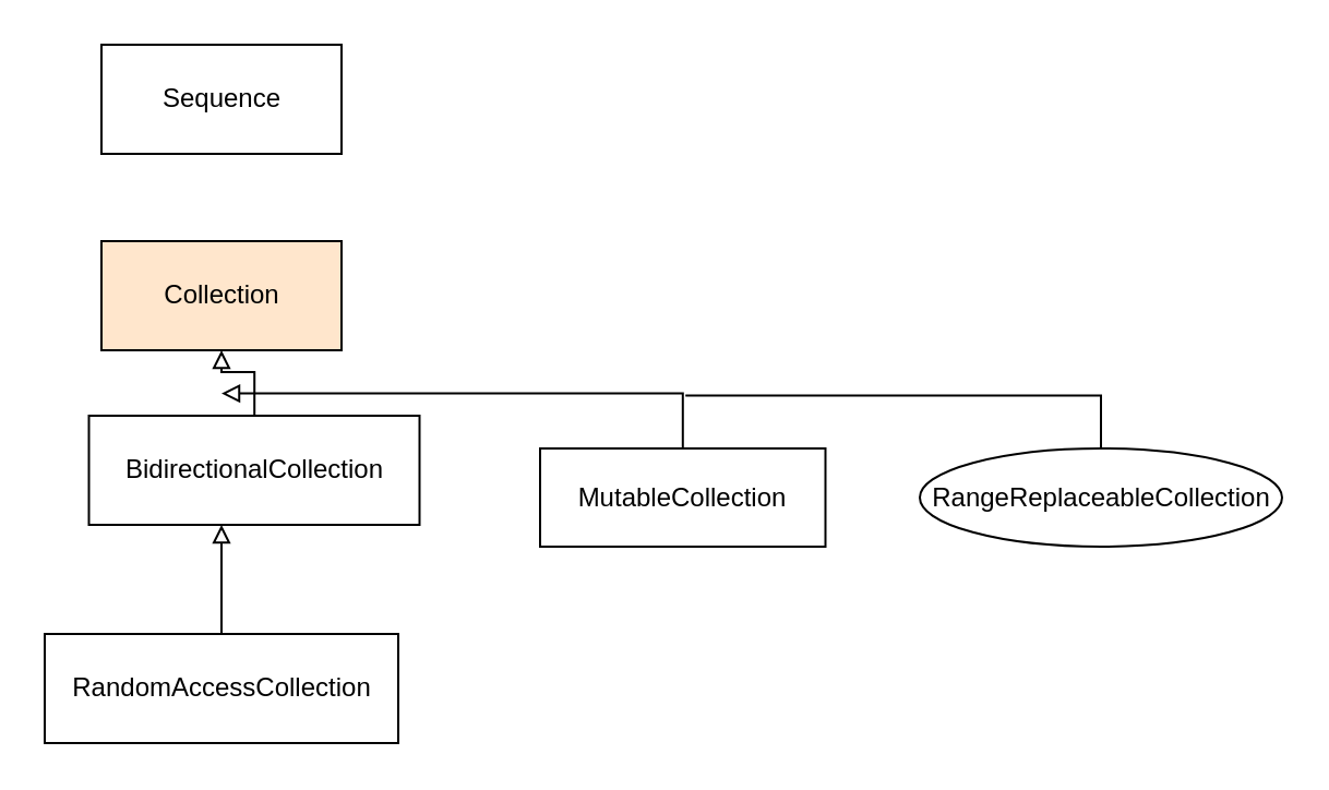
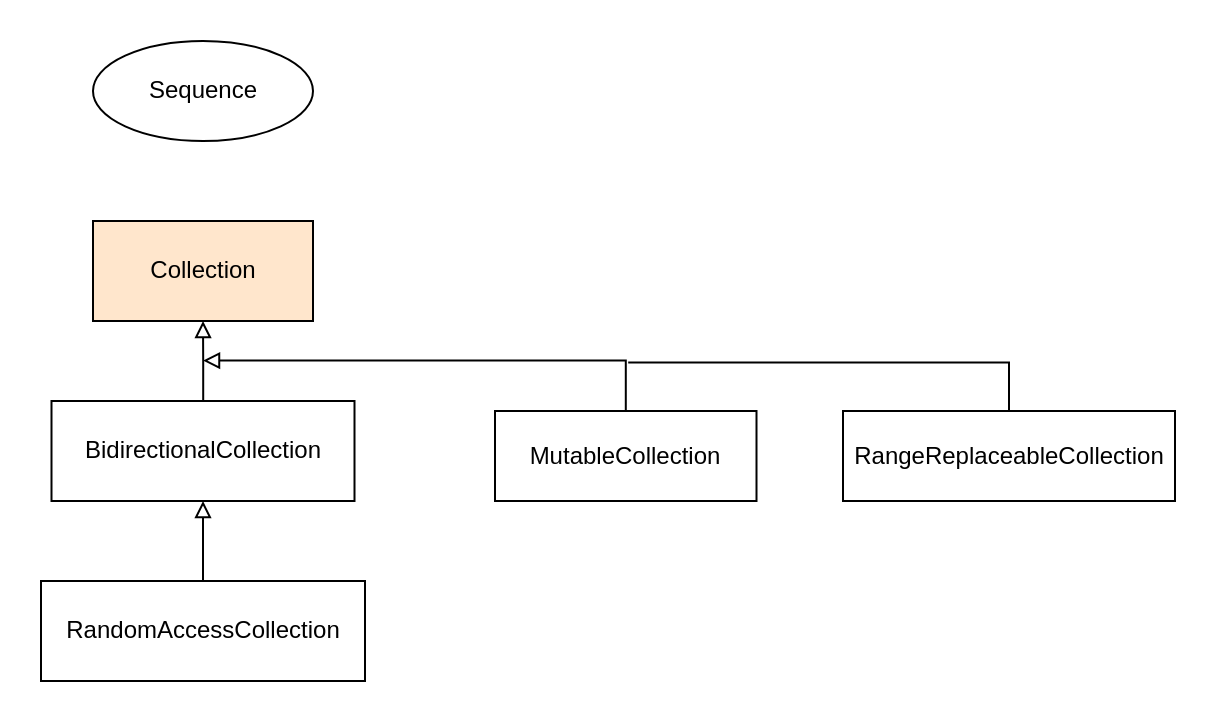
  <mxCell id="0" />
  <mxCell id="1" parent="0" />
- <mxCell id="2" value="Sequence" style="html=1;" vertex="1" parent="1"><mxGeometry x="46" y="20" width="110" height="50" as="geometry" /></mxCell>
+ <mxCell id="2" value="Sequence" style="ellipse;html=1;" vertex="1" parent="1"><mxGeometry x="46" y="20" width="110" height="50" as="geometry" /></mxCell>
  <mxCell id="3" value="Collection" style="html=1;fillColor=#ffe6cc;" vertex="1" parent="1"><mxGeometry x="46" y="110" width="110" height="50" as="geometry" /></mxCell>
  <mxCell id="4" value="" style="edgeStyle=orthogonalEdgeStyle;rounded=0;orthogonalLoop=1;jettySize=auto;html=1;endArrow=block;endFill=0;" edge="1" parent="1" source="5" target="3"><mxGeometry relative="1" as="geometry" /></mxCell>
- <mxCell id="5" value="BidirectionalCollection" style="html=1;" vertex="1" parent="1"><mxGeometry x="40.25" y="190" width="151.5" height="50" as="geometry" /></mxCell>
+ <mxCell id="5" value="BidirectionalCollection" style="html=1;" vertex="1" parent="1"><mxGeometry x="25.25" y="200" width="151.5" height="50" as="geometry" /></mxCell>
  <mxCell id="6" value="" style="edgeStyle=orthogonalEdgeStyle;rounded=0;orthogonalLoop=1;jettySize=auto;html=1;endArrow=block;endFill=0;" edge="1" parent="1" source="7" target="5"><mxGeometry relative="1" as="geometry"><Array as="points"><mxPoint x="101" y="280" /><mxPoint x="101" y="280" /></Array></mxGeometry></mxCell>
  <mxCell id="7" value="RandomAccessCollection" style="html=1;" vertex="1" parent="1"><mxGeometry x="20" y="290" width="162" height="50" as="geometry" /></mxCell>
  <mxCell id="8" style="edgeStyle=orthogonalEdgeStyle;rounded=0;orthogonalLoop=1;jettySize=auto;html=1;endArrow=block;endFill=0;" edge="1" parent="1" source="9"><mxGeometry relative="1" as="geometry"><mxPoint x="101" y="179.8" as="targetPoint" /><Array as="points"><mxPoint x="312" y="180" /></Array></mxGeometry></mxCell>
  <mxCell id="9" value="MutableCollection" style="html=1;" vertex="1" parent="1"><mxGeometry x="247" y="205" width="130.75" height="45" as="geometry" /></mxCell>
  <mxCell id="10" style="edgeStyle=orthogonalEdgeStyle;rounded=0;orthogonalLoop=1;jettySize=auto;html=1;exitX=0.5;exitY=0;exitDx=0;exitDy=0;endArrow=none;endFill=0;" edge="1" parent="1" source="11"><mxGeometry relative="1" as="geometry"><mxPoint x="313.6" y="180.8" as="targetPoint" /><Array as="points"><mxPoint x="504" y="181" /></Array></mxGeometry></mxCell>
- <mxCell id="11" value="RangeReplaceableCollection" style="ellipse;html=1;" vertex="1" parent="1"><mxGeometry x="421" y="205" width="166" height="45" as="geometry" /></mxCell>
+ <mxCell id="11" value="RangeReplaceableCollection" style="html=1;" vertex="1" parent="1"><mxGeometry x="421" y="205" width="166" height="45" as="geometry" /></mxCell>
